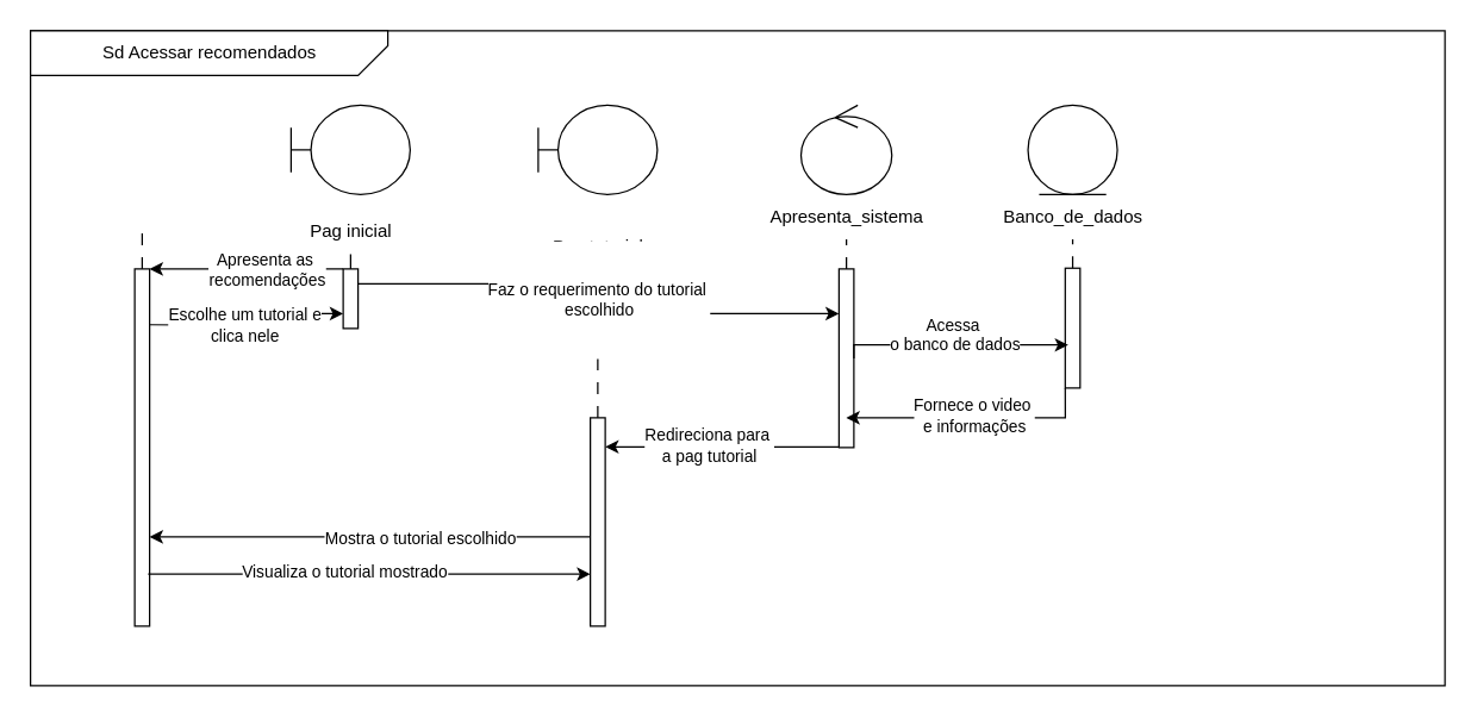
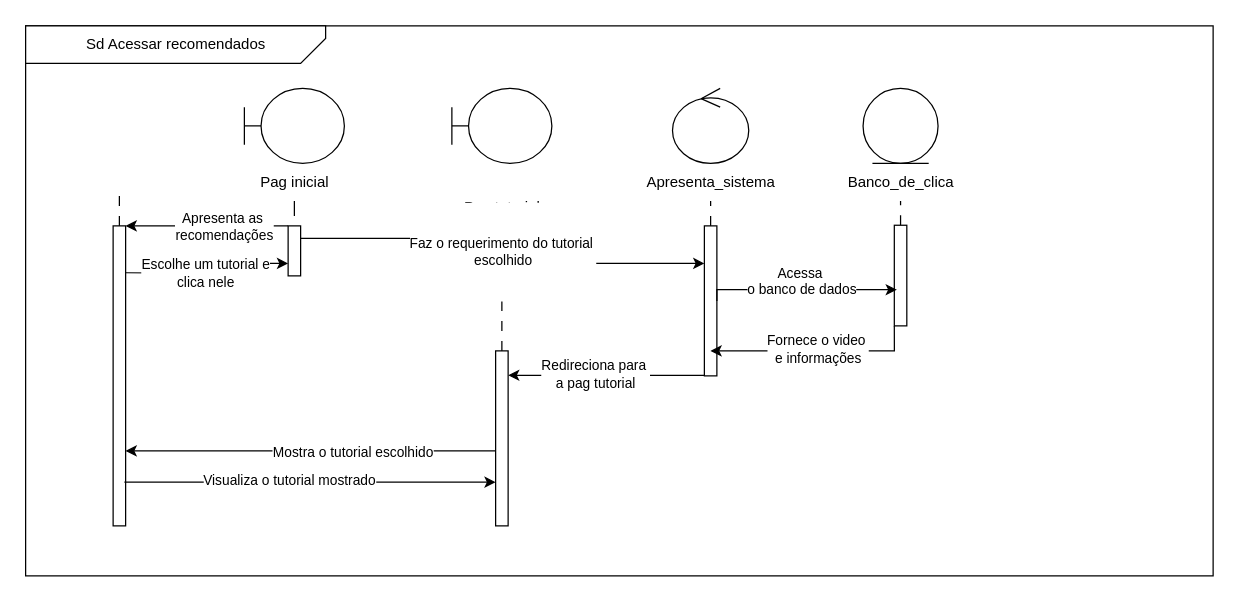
  <mxCell id="0" />
  <mxCell id="1" parent="0" />
  <mxCell id="2" value="" style="rounded=0;html=1;flipH=0;" vertex="1" parent="1"><mxGeometry x="20" width="950" height="440" as="geometry" y="20" /></mxCell>
  <mxCell id="3" style="edgeStyle=orthogonalEdgeStyle;rounded=0;orthogonalLoop=1;jettySize=auto;html=1;exitX=0.5;exitY=0;exitDx=0;exitDy=0;endArrow=none;startFill=0;dashed=1;dashPattern=8 8;" edge="1" parent="1" source="6"><mxGeometry relative="1" as="geometry"><mxPoint x="95" y="149" as="targetPoint" /></mxGeometry></mxCell>
  <mxCell id="4" style="edgeStyle=orthogonalEdgeStyle;rounded=0;orthogonalLoop=1;jettySize=auto;html=1;exitX=1;exitY=0.5;exitDx=0;exitDy=0;entryX=0;entryY=0.75;entryDx=0;entryDy=0;" edge="1" parent="1" target="30"><mxGeometry relative="1" as="geometry"><mxPoint x="100" y="217.5" as="sourcePoint" /><mxPoint x="230" y="210" as="targetPoint" /><Array as="points" /></mxGeometry></mxCell>
  <mxCell id="5" value="Escolhe um tutorial e&lt;div&gt;clica nele&lt;/div&gt;" style="edgeLabel;html=1;align=center;verticalAlign=middle;resizable=0;points=[];" connectable="0" vertex="1" parent="4"><mxGeometry x="-0.082" relative="1" as="geometry"><mxPoint x="1" as="offset" /></mxGeometry></mxCell>
  <mxCell id="6" value="" style="rounded=0;html=1;" vertex="1" parent="1"><mxGeometry x="90" y="180" width="10" height="240" as="geometry" /></mxCell>
  <mxCell id="7" value="Sd Acessar recomendados" style="shape=card;html=1;rotation=0;size=20;direction=south;flipH=0;flipV=1;" vertex="1" parent="1"><mxGeometry x="20" width="240" height="30" as="geometry" y="20" /></mxCell>
  <mxCell id="8" value="" style="shape=umlBoundary;html=1;" vertex="1" parent="1"><mxGeometry x="195" y="70" width="80" height="60" as="geometry" /></mxCell>
  <mxCell id="9" style="edgeStyle=orthogonalEdgeStyle;rounded=0;orthogonalLoop=1;jettySize=auto;html=1;exitX=0.5;exitY=1;exitDx=0;exitDy=0;entryX=0.5;entryY=0;entryDx=0;entryDy=0;endArrow=none;startFill=0;dashed=1;dashPattern=12 12;" edge="1" parent="1" source="10" target="30"><mxGeometry relative="1" as="geometry" /></mxCell>
- <mxCell id="10" value="Pag inicial" style="text;html=1;align=center;verticalAlign=middle;rounded=0;" vertex="1" parent="1"><mxGeometry x="185" y="140" width="100" height="30" as="geometry" /></mxCell>
+ <mxCell id="10" value="Pag inicial" style="text;html=1;align=center;verticalAlign=middle;rounded=0;" vertex="1" parent="1"><mxGeometry x="185" y="130" width="100" height="30" as="geometry" /></mxCell>
  <mxCell id="11" style="edgeStyle=orthogonalEdgeStyle;rounded=0;orthogonalLoop=1;jettySize=auto;html=1;exitX=0.5;exitY=1;exitDx=0;exitDy=0;entryX=0.5;entryY=0;entryDx=0;entryDy=0;endArrow=none;startFill=0;dashed=1;dashPattern=8 8;" edge="1" parent="1" target="30"><mxGeometry relative="1" as="geometry"><mxPoint x="235" y="190" as="sourcePoint" /></mxGeometry></mxCell>
  <mxCell id="12" value="" style="ellipse;shape=umlControl;html=1;" vertex="1" parent="1"><mxGeometry x="537.5" y="70" width="61" height="60" as="geometry" /></mxCell>
  <mxCell id="13" value="Apresenta_sistema" style="text;html=1;align=center;verticalAlign=middle;rounded=0;" vertex="1" parent="1"><mxGeometry x="510.25" y="130" width="115.5" height="30" as="geometry" /></mxCell>
  <mxCell id="14" style="edgeStyle=orthogonalEdgeStyle;rounded=0;orthogonalLoop=1;jettySize=auto;html=1;exitX=0.5;exitY=0;exitDx=0;exitDy=0;entryX=0.5;entryY=1;entryDx=0;entryDy=0;endArrow=none;startFill=0;dashed=1;dashPattern=8 8;" edge="1" parent="1" source="17"><mxGeometry relative="1" as="geometry"><mxPoint x="568" y="160" as="targetPoint" /></mxGeometry></mxCell>
  <mxCell id="15" style="edgeStyle=orthogonalEdgeStyle;rounded=0;orthogonalLoop=1;jettySize=auto;html=1;exitX=0;exitY=1;exitDx=0;exitDy=0;entryX=1;entryY=0;entryDx=0;entryDy=0;" edge="1" parent="1"><mxGeometry relative="1" as="geometry"><mxPoint x="563.75" y="299.5" as="sourcePoint" /><mxPoint x="406" y="299.5" as="targetPoint" /><Array as="points"><mxPoint x="531" y="299.5" /><mxPoint x="531" y="299.5" /></Array></mxGeometry></mxCell>
  <mxCell id="16" value="Redireciona para&amp;nbsp;&lt;div&gt;a pag tutorial&lt;/div&gt;" style="edgeLabel;html=1;align=center;verticalAlign=middle;resizable=0;points=[];" connectable="0" vertex="1" parent="15"><mxGeometry relative="1" as="geometry"><mxPoint x="-9" y="-1" as="offset" /></mxGeometry></mxCell>
  <mxCell id="17" value="" style="rounded=0;html=1;" vertex="1" parent="1"><mxGeometry x="563" y="180" width="10" height="120" as="geometry" /></mxCell>
  <mxCell id="18" value="&lt;div&gt;&lt;br&gt;&lt;/div&gt;&lt;div&gt;&lt;br&gt;&lt;/div&gt;" style="ellipse;shape=umlEntity;html=1;" vertex="1" parent="1"><mxGeometry x="689.95" y="70" width="60" height="60" as="geometry" /></mxCell>
- <mxCell id="19" value="Banco_de_dados" style="text;html=1;align=center;verticalAlign=middle;rounded=0;" vertex="1" parent="1"><mxGeometry x="669.95" y="130" width="100" height="30" as="geometry" /></mxCell>
+ <mxCell id="19" value="Banco_de_clica" style="text;html=1;align=center;verticalAlign=middle;rounded=0;" vertex="1" parent="1"><mxGeometry x="669.95" y="130" width="100" height="30" as="geometry" /></mxCell>
  <mxCell id="20" style="edgeStyle=orthogonalEdgeStyle;rounded=0;orthogonalLoop=1;jettySize=auto;html=1;exitX=0.5;exitY=0;exitDx=0;exitDy=0;entryX=0.5;entryY=1;entryDx=0;entryDy=0;endArrow=none;startFill=0;dashed=1;dashPattern=8 8;" edge="1" parent="1" source="23"><mxGeometry relative="1" as="geometry"><mxPoint x="719.95" y="160" as="targetPoint" /></mxGeometry></mxCell>
  <mxCell id="21" style="edgeStyle=orthogonalEdgeStyle;rounded=0;orthogonalLoop=1;jettySize=auto;html=1;entryX=1;entryY=0.5;entryDx=0;entryDy=0;exitX=0;exitY=1;exitDx=0;exitDy=0;" edge="1" parent="1" source="23"><mxGeometry relative="1" as="geometry"><Array as="points"><mxPoint x="715" y="280" /></Array><mxPoint x="714.9" y="265.5" as="sourcePoint" /><mxPoint x="567.9" y="280" as="targetPoint" /></mxGeometry></mxCell>
  <mxCell id="22" value="Fornece o video&amp;nbsp;&lt;div&gt;e informações&lt;/div&gt;" style="edgeLabel;html=1;align=center;verticalAlign=middle;resizable=0;points=[];" connectable="0" vertex="1" parent="21"><mxGeometry x="-0.019" y="-2" relative="1" as="geometry"><mxPoint as="offset" /></mxGeometry></mxCell>
  <mxCell id="23" value="" style="rounded=0;html=1;" vertex="1" parent="1"><mxGeometry x="714.95" y="179.5" width="10" height="80.5" as="geometry" /></mxCell>
  <mxCell id="24" value="" style="shape=umlBoundary;html=1;" vertex="1" parent="1"><mxGeometry x="361" y="70" width="80" height="60" as="geometry" /></mxCell>
  <mxCell id="25" value="Pag tutorial" style="text;html=1;align=center;verticalAlign=middle;rounded=0;" vertex="1" parent="1"><mxGeometry x="351" y="150" width="100" height="30" as="geometry" /></mxCell>
  <mxCell id="26" style="edgeStyle=orthogonalEdgeStyle;rounded=0;orthogonalLoop=1;jettySize=auto;html=1;exitX=0.5;exitY=0;exitDx=0;exitDy=0;entryX=0.5;entryY=1;entryDx=0;entryDy=0;endArrow=none;startFill=0;dashed=1;dashPattern=8 8;" edge="1" parent="1" source="33" target="25"><mxGeometry relative="1" as="geometry" /></mxCell>
  <mxCell id="27" style="edgeStyle=orthogonalEdgeStyle;rounded=0;orthogonalLoop=1;jettySize=auto;html=1;exitX=0;exitY=0;exitDx=0;exitDy=0;entryX=1;entryY=0;entryDx=0;entryDy=0;" edge="1" parent="1" source="30" target="6"><mxGeometry relative="1" as="geometry"><Array as="points"><mxPoint x="150" y="180" /><mxPoint x="150" y="180" /></Array></mxGeometry></mxCell>
  <mxCell id="28" value="Apresenta as&amp;nbsp;&lt;div&gt;recomendações&lt;/div&gt;" style="edgeLabel;html=1;align=center;verticalAlign=middle;resizable=0;points=[];" connectable="0" vertex="1" parent="27"><mxGeometry x="-0.2" relative="1" as="geometry"><mxPoint as="offset" /></mxGeometry></mxCell>
  <mxCell id="29" value="&lt;span&gt;&lt;br&gt;&lt;br style=&quot;forced-color-adjust: none; color: rgb(0, 0, 0); font-family: Helvetica; font-size: 11px; font-style: normal; font-variant-ligatures: normal; font-variant-caps: normal; font-weight: 400; letter-spacing: normal; orphans: 2; text-align: center; text-indent: 0px; text-transform: none; widows: 2; word-spacing: 0px; -webkit-text-stroke-width: 0px; white-space: nowrap; text-decoration-thickness: initial; text-decoration-style: initial; text-decoration-color: initial;&quot;&gt;&lt;span style=&quot;forced-color-adjust: none; color: rgb(0, 0, 0); font-family: Helvetica; font-size: 11px; font-style: normal; font-variant-ligatures: normal; font-variant-caps: normal; font-weight: 400; letter-spacing: normal; orphans: 2; text-align: center; text-indent: 0px; text-transform: none; widows: 2; word-spacing: 0px; -webkit-text-stroke-width: 0px; white-space: nowrap; text-decoration-thickness: initial; text-decoration-style: initial; text-decoration-color: initial; float: none; display: inline !important; background-color: rgb(255, 255, 255);&quot;&gt;Faz o requerimento do tutorial&amp;nbsp;&lt;/span&gt;&lt;/span&gt;&lt;div style=&quot;forced-color-adjust: none; color: rgb(0, 0, 0); font-family: Helvetica; font-size: 11px; font-style: normal; font-variant-ligatures: normal; font-variant-caps: normal; font-weight: 400; letter-spacing: normal; orphans: 2; text-align: center; text-indent: 0px; text-transform: none; widows: 2; word-spacing: 0px; -webkit-text-stroke-width: 0px; white-space: nowrap; text-decoration-thickness: initial; text-decoration-style: initial; text-decoration-color: initial;&quot;&gt;&lt;span&gt;escolhido&lt;/span&gt;&lt;/div&gt;&lt;span&gt;&lt;br style=&quot;forced-color-adjust: none; color: rgb(0, 0, 0); font-family: Helvetica; font-size: 11px; font-style: normal; font-variant-ligatures: normal; font-variant-caps: normal; font-weight: 400; letter-spacing: normal; orphans: 2; text-align: center; text-indent: 0px; text-transform: none; widows: 2; word-spacing: 0px; -webkit-text-stroke-width: 0px; white-space: nowrap; text-decoration-thickness: initial; text-decoration-style: initial; text-decoration-color: initial;&quot;&gt;&lt;br&gt;&lt;/span&gt;" style="edgeStyle=orthogonalEdgeStyle;rounded=0;orthogonalLoop=1;jettySize=auto;html=1;exitX=1;exitY=0.25;exitDx=0;exitDy=0;entryX=0;entryY=0.25;entryDx=0;entryDy=0;" edge="1" parent="1" source="30" target="17"><mxGeometry relative="1" as="geometry" /></mxCell>
  <mxCell id="30" value="" style="rounded=0;html=1;" vertex="1" parent="1"><mxGeometry x="230" y="180" width="10" height="40" as="geometry" /></mxCell>
  <mxCell id="31" style="edgeStyle=orthogonalEdgeStyle;rounded=0;orthogonalLoop=1;jettySize=auto;html=1;exitX=0;exitY=1;exitDx=0;exitDy=0;entryX=1;entryY=0.75;entryDx=0;entryDy=0;" edge="1" parent="1" source="33" target="6"><mxGeometry relative="1" as="geometry"><Array as="points"><mxPoint x="280" y="360" /><mxPoint x="280" y="360" /></Array></mxGeometry></mxCell>
  <mxCell id="32" value="Mostra o tutorial escolhido" style="edgeLabel;html=1;align=center;verticalAlign=middle;resizable=0;points=[];" connectable="0" vertex="1" parent="31"><mxGeometry x="-0.168" relative="1" as="geometry"><mxPoint x="-26" as="offset" /></mxGeometry></mxCell>
  <mxCell id="33" value="" style="rounded=0;html=1;" vertex="1" parent="1"><mxGeometry x="396" y="280" width="10" height="140" as="geometry" /></mxCell>
  <mxCell id="34" value="&#10;&lt;span style=&quot;color: rgb(0, 0, 0); font-family: Helvetica; font-size: 11px; font-style: normal; font-variant-ligatures: normal; font-variant-caps: normal; font-weight: 400; letter-spacing: normal; orphans: 2; text-align: center; text-indent: 0px; text-transform: none; widows: 2; word-spacing: 0px; -webkit-text-stroke-width: 0px; white-space: nowrap; background-color: rgb(255, 255, 255); text-decoration-thickness: initial; text-decoration-style: initial; text-decoration-color: initial; display: inline !important; float: none;&quot;&gt;Acessa&amp;nbsp;&lt;/span&gt;&lt;div style=&quot;forced-color-adjust: none; color: rgb(0, 0, 0); font-family: Helvetica; font-size: 11px; font-style: normal; font-variant-ligatures: normal; font-variant-caps: normal; font-weight: 400; letter-spacing: normal; orphans: 2; text-align: center; text-indent: 0px; text-transform: none; widows: 2; word-spacing: 0px; -webkit-text-stroke-width: 0px; white-space: nowrap; text-decoration-thickness: initial; text-decoration-style: initial; text-decoration-color: initial;&quot;&gt;o banco de dados&lt;/div&gt;&#10;&#10;" style="edgeStyle=orthogonalEdgeStyle;rounded=0;orthogonalLoop=1;jettySize=auto;html=1;exitX=1;exitY=0.5;exitDx=0;exitDy=0;entryX=0.205;entryY=0.64;entryDx=0;entryDy=0;entryPerimeter=0;" edge="1" parent="1" source="17" target="23"><mxGeometry relative="1" as="geometry"><Array as="points"><mxPoint x="573" y="231" /></Array></mxGeometry></mxCell>
  <mxCell id="35" value="" style="endArrow=classic;html=1;rounded=0;entryX=0;entryY=0.75;entryDx=0;entryDy=0;exitX=0.9;exitY=0.854;exitDx=0;exitDy=0;exitPerimeter=0;" edge="1" parent="1" source="6" target="33"><mxGeometry width="50" height="50" relative="1" as="geometry"><mxPoint x="130" y="390" as="sourcePoint" /><mxPoint x="180" y="340" as="targetPoint" /></mxGeometry></mxCell>
  <mxCell id="36" value="Visualiza o tutorial mostrado" style="edgeLabel;html=1;align=center;verticalAlign=middle;resizable=0;points=[];" connectable="0" vertex="1" parent="35"><mxGeometry x="-0.118" y="1" relative="1" as="geometry"><mxPoint as="offset" /></mxGeometry></mxCell>
